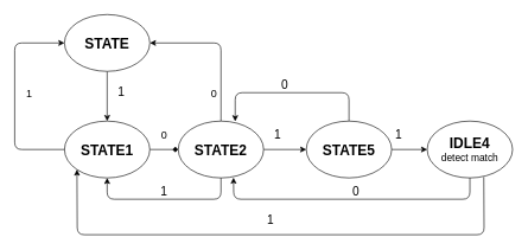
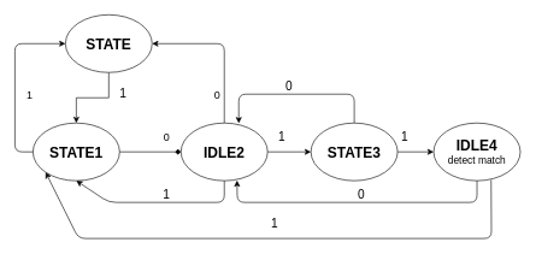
  <mxCell id="0" />
  <mxCell id="1" parent="0" />
  <mxCell id="2" style="edgeStyle=orthogonalEdgeStyle;rounded=0;orthogonalLoop=1;jettySize=auto;html=1;exitX=0.5;exitY=1;exitDx=0;exitDy=0;entryX=0.5;entryY=0;entryDx=0;entryDy=0;" edge="1" parent="1" source="3" target="5"><mxGeometry relative="1" as="geometry" /></mxCell>
  <mxCell id="3" value="&lt;font style=&quot;font-size: 20px&quot;&gt;&lt;b&gt;STATE&lt;/b&gt;&lt;/font&gt;" style="ellipse;whiteSpace=wrap;html=1;" vertex="1" parent="1"><mxGeometry x="90" y="20" width="120" height="80" as="geometry" /></mxCell>
  <mxCell id="4" style="edgeStyle=orthogonalEdgeStyle;rounded=0;orthogonalLoop=1;jettySize=auto;html=1;exitX=1;exitY=0.5;exitDx=0;exitDy=0;entryX=0;entryY=0.5;entryDx=0;entryDy=0;endArrow=diamond;" edge="1" parent="1" source="5" target="12"><mxGeometry relative="1" as="geometry" /></mxCell>
- <mxCell id="5" value="&lt;font style=&quot;font-size: 20px&quot;&gt;&lt;b&gt;STATE1&lt;/b&gt;&lt;/font&gt;" style="ellipse;whiteSpace=wrap;html=1;" vertex="1" parent="1"><mxGeometry x="90" y="170" width="120" height="80" as="geometry" /></mxCell>
+ <mxCell id="5" value="&lt;font style=&quot;font-size: 20px&quot;&gt;&lt;b&gt;STATE1&lt;/b&gt;&lt;/font&gt;" style="ellipse;whiteSpace=wrap;html=1;" vertex="1" parent="1"><mxGeometry x="45" y="170" width="120" height="80" as="geometry" /></mxCell>
  <mxCell id="6" value="&lt;span style=&quot;font-weight: bold ; font-size: 20px&quot;&gt;IDLE4&lt;/span&gt;&lt;br&gt;&lt;font style=&quot;font-size: 14px&quot;&gt;detect match&lt;/font&gt;" style="ellipse;whiteSpace=wrap;html=1;" vertex="1" parent="1"><mxGeometry x="600" y="170" width="120" height="80" as="geometry" /></mxCell>
  <mxCell id="7" value="" style="edgeStyle=orthogonalEdgeStyle;rounded=0;orthogonalLoop=1;jettySize=auto;html=1;" edge="1" parent="1" source="9" target="6"><mxGeometry relative="1" as="geometry" /></mxCell>
  <mxCell id="8" style="edgeStyle=orthogonalEdgeStyle;rounded=1;orthogonalLoop=1;jettySize=auto;html=1;exitX=0.5;exitY=0;exitDx=0;exitDy=0;entryX=0.667;entryY=0.005;entryDx=0;entryDy=0;entryPerimeter=0;" edge="1" parent="1" source="9" target="12"><mxGeometry relative="1" as="geometry"><Array as="points"><mxPoint x="490" y="130" /><mxPoint x="330" y="130" /></Array></mxGeometry></mxCell>
- <mxCell id="9" value="&lt;b style=&quot;font-size: 20px&quot;&gt;STATE5&lt;/b&gt;" style="ellipse;whiteSpace=wrap;html=1;" vertex="1" parent="1"><mxGeometry x="430" y="170" width="120" height="80" as="geometry" /></mxCell>
+ <mxCell id="9" value="&lt;b style=&quot;font-size: 20px&quot;&gt;STATE3&lt;/b&gt;" style="ellipse;whiteSpace=wrap;html=1;" vertex="1" parent="1"><mxGeometry x="430" y="170" width="120" height="80" as="geometry" /></mxCell>
  <mxCell id="10" style="edgeStyle=orthogonalEdgeStyle;rounded=0;orthogonalLoop=1;jettySize=auto;html=1;exitX=1;exitY=0.5;exitDx=0;exitDy=0;entryX=0;entryY=0.5;entryDx=0;entryDy=0;" edge="1" parent="1" source="12" target="9"><mxGeometry relative="1" as="geometry"><mxPoint x="410" y="210" as="targetPoint" /></mxGeometry></mxCell>
  <mxCell id="11" style="edgeStyle=orthogonalEdgeStyle;rounded=1;orthogonalLoop=1;jettySize=auto;html=1;exitX=0.5;exitY=0;exitDx=0;exitDy=0;entryX=1;entryY=0.5;entryDx=0;entryDy=0;" edge="1" parent="1" source="12" target="3"><mxGeometry relative="1" as="geometry" /></mxCell>
- <mxCell id="12" value="&lt;font style=&quot;font-size: 20px&quot;&gt;&lt;b&gt;STATE2&lt;/b&gt;&lt;/font&gt;" style="ellipse;whiteSpace=wrap;html=1;" vertex="1" parent="1"><mxGeometry x="250" y="170" width="120" height="80" as="geometry" /></mxCell>
+ <mxCell id="12" value="&lt;font style=&quot;font-size: 20px&quot;&gt;&lt;b&gt;IDLE2&lt;/b&gt;&lt;/font&gt;" style="ellipse;whiteSpace=wrap;html=1;" vertex="1" parent="1"><mxGeometry x="250" y="170" width="120" height="80" as="geometry" /></mxCell>
  <mxCell id="13" value="&lt;font style=&quot;font-size: 17px&quot;&gt;1&lt;/font&gt;" style="text;html=1;strokeColor=none;fillColor=none;align=center;verticalAlign=middle;whiteSpace=wrap;rounded=0;" vertex="1" parent="1"><mxGeometry x="150" y="120" width="40" height="20" as="geometry" /></mxCell>
  <mxCell id="14" value="&lt;font style=&quot;font-size: 17px&quot;&gt;1&lt;/font&gt;" style="text;html=1;strokeColor=none;fillColor=none;align=center;verticalAlign=middle;whiteSpace=wrap;rounded=0;" vertex="1" parent="1"><mxGeometry x="370" y="180" width="40" height="20" as="geometry" /></mxCell>
  <mxCell id="15" value="&lt;font style=&quot;font-size: 17px&quot;&gt;1&lt;/font&gt;" style="text;html=1;strokeColor=none;fillColor=none;align=center;verticalAlign=middle;whiteSpace=wrap;rounded=0;" vertex="1" parent="1"><mxGeometry x="540" y="180" width="40" height="20" as="geometry" /></mxCell>
  <mxCell id="16" value="&lt;font style=&quot;font-size: 15px&quot;&gt;1&lt;/font&gt;" style="text;html=1;align=center;verticalAlign=middle;resizable=0;points=[];autosize=1;strokeColor=none;" vertex="1" parent="1"><mxGeometry x="30" y="120" width="20" height="20" as="geometry" /></mxCell>
  <mxCell id="17" value="" style="endArrow=classic;html=1;exitX=0;exitY=0.5;exitDx=0;exitDy=0;entryX=0;entryY=0.5;entryDx=0;entryDy=0;" edge="1" parent="1" source="5" target="3"><mxGeometry width="50" height="50" relative="1" as="geometry"><mxPoint x="370" y="230" as="sourcePoint" /><mxPoint x="420" y="180" as="targetPoint" /><Array as="points"><mxPoint x="20" y="210" /><mxPoint x="20" y="60" /></Array></mxGeometry></mxCell>
  <mxCell id="18" value="" style="endArrow=classic;html=1;entryX=0.5;entryY=1;entryDx=0;entryDy=0;" edge="1" parent="1" target="5"><mxGeometry width="50" height="50" relative="1" as="geometry"><mxPoint x="310" y="250" as="sourcePoint" /><mxPoint x="360" y="200" as="targetPoint" /><Array as="points"><mxPoint x="310" y="280" /><mxPoint x="150" y="280" /></Array></mxGeometry></mxCell>
  <mxCell id="19" value="" style="endArrow=classic;html=1;entryX=0.647;entryY=0.995;entryDx=0;entryDy=0;entryPerimeter=0;" edge="1" parent="1" target="12"><mxGeometry width="50" height="50" relative="1" as="geometry"><mxPoint x="660" y="250" as="sourcePoint" /><mxPoint x="500" y="250" as="targetPoint" /><Array as="points"><mxPoint x="660" y="280" /><mxPoint x="328" y="280" /></Array></mxGeometry></mxCell>
  <mxCell id="20" value="&lt;font style=&quot;font-size: 15px&quot;&gt;0&lt;/font&gt;" style="text;html=1;align=center;verticalAlign=middle;resizable=0;points=[];autosize=1;strokeColor=none;" vertex="1" parent="1"><mxGeometry x="220" y="180" width="20" height="20" as="geometry" /></mxCell>
  <mxCell id="21" value="&lt;font style=&quot;font-size: 17px&quot;&gt;1&lt;/font&gt;" style="text;html=1;strokeColor=none;fillColor=none;align=center;verticalAlign=middle;whiteSpace=wrap;rounded=0;" vertex="1" parent="1"><mxGeometry x="210" y="260" width="40" height="20" as="geometry" /></mxCell>
  <mxCell id="22" value="&lt;font style=&quot;font-size: 17px&quot;&gt;0&lt;/font&gt;" style="text;html=1;strokeColor=none;fillColor=none;align=center;verticalAlign=middle;whiteSpace=wrap;rounded=0;" vertex="1" parent="1"><mxGeometry x="480" y="260" width="40" height="20" as="geometry" /></mxCell>
  <mxCell id="23" value="" style="endArrow=classic;html=1;exitX=0.663;exitY=0.985;exitDx=0;exitDy=0;entryX=0;entryY=1;entryDx=0;entryDy=0;exitPerimeter=0;" edge="1" parent="1" source="6" target="5"><mxGeometry width="50" height="50" relative="1" as="geometry"><mxPoint x="370" y="230" as="sourcePoint" /><mxPoint x="420" y="180" as="targetPoint" /><Array as="points"><mxPoint x="680" y="330" /><mxPoint x="108" y="330" /></Array></mxGeometry></mxCell>
  <mxCell id="24" value="&lt;font style=&quot;font-size: 17px&quot;&gt;1&lt;br&gt;&lt;/font&gt;" style="text;html=1;strokeColor=none;fillColor=none;align=center;verticalAlign=middle;whiteSpace=wrap;rounded=0;" vertex="1" parent="1"><mxGeometry x="360" y="300" width="40" height="20" as="geometry" /></mxCell>
  <mxCell id="25" value="&lt;span style=&quot;font-size: 15px&quot;&gt;0&lt;/span&gt;" style="text;html=1;align=center;verticalAlign=middle;resizable=0;points=[];autosize=1;strokeColor=none;" vertex="1" parent="1"><mxGeometry x="290" y="120" width="20" height="20" as="geometry" /></mxCell>
  <mxCell id="26" value="&lt;font style=&quot;font-size: 17px&quot;&gt;0&lt;br&gt;&lt;/font&gt;" style="text;html=1;strokeColor=none;fillColor=none;align=center;verticalAlign=middle;whiteSpace=wrap;rounded=0;" vertex="1" parent="1"><mxGeometry x="380" y="110" width="40" height="20" as="geometry" /></mxCell>
